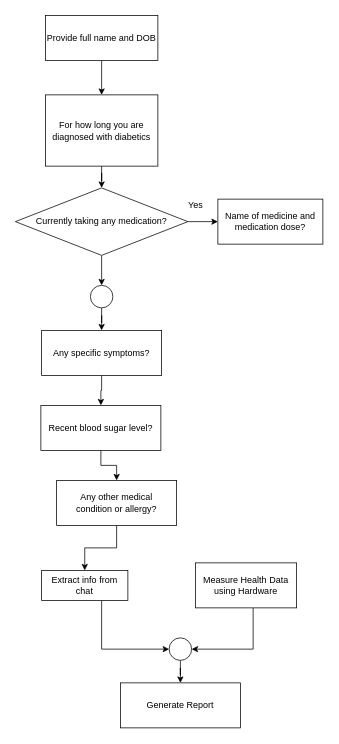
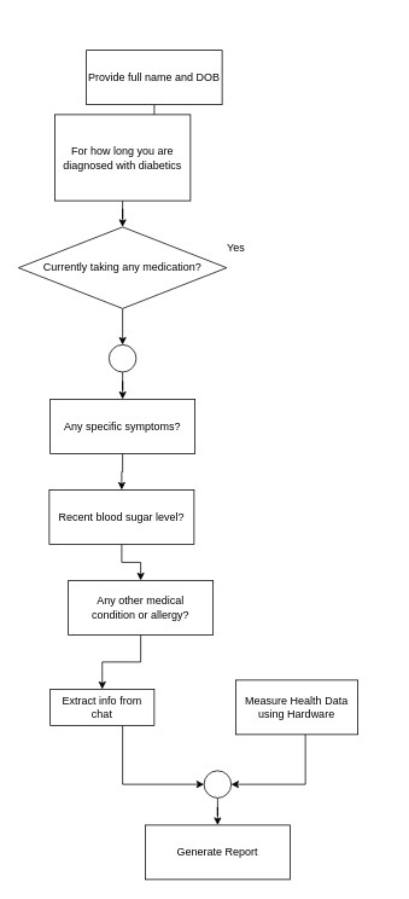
  <mxCell id="0" />
  <mxCell id="1" parent="0" />
  <mxCell id="2" value="" style="edgeStyle=orthogonalEdgeStyle;rounded=0;orthogonalLoop=1;jettySize=auto;html=1;" edge="1" parent="1" source="3" target="5"><mxGeometry relative="1" as="geometry" /></mxCell>
- <mxCell id="3" value="Provide full name and DOB" style="rounded=0;whiteSpace=wrap;html=1;" vertex="1" parent="1"><mxGeometry x="60" y="20" width="150" height="60" as="geometry" /></mxCell>
+ <mxCell id="3" value="Provide full name and DOB" style="rounded=0;whiteSpace=wrap;html=1;" vertex="1" parent="1"><mxGeometry x="95" y="55" width="150" height="60" as="geometry" /></mxCell>
  <mxCell id="4" value="" style="edgeStyle=orthogonalEdgeStyle;rounded=0;orthogonalLoop=1;jettySize=auto;html=1;" edge="1" parent="1" source="5" target="8"><mxGeometry relative="1" as="geometry" /></mxCell>
  <mxCell id="5" value="For how long you are diagnosed with diabetics" style="rounded=0;whiteSpace=wrap;html=1;" vertex="1" parent="1"><mxGeometry x="60" y="126" width="150" height="95" as="geometry" /></mxCell>
- <mxCell id="6" value="" style="edgeStyle=orthogonalEdgeStyle;rounded=0;orthogonalLoop=1;jettySize=auto;html=1;" edge="1" parent="1" source="8" target="11"><mxGeometry relative="1" as="geometry" /></mxCell>
  <mxCell id="7" value="" style="edgeStyle=orthogonalEdgeStyle;rounded=0;orthogonalLoop=1;jettySize=auto;html=1;" edge="1" parent="1" source="8" target="10"><mxGeometry relative="1" as="geometry" /></mxCell>
  <mxCell id="8" value="Currently taking any medication?" style="rhombus;whiteSpace=wrap;html=1;" vertex="1" parent="1"><mxGeometry x="20" y="250" width="230" height="90" as="geometry" /></mxCell>
  <mxCell id="9" value="" style="edgeStyle=orthogonalEdgeStyle;rounded=0;orthogonalLoop=1;jettySize=auto;html=1;" edge="1" parent="1" source="10" target="13"><mxGeometry relative="1" as="geometry" /></mxCell>
  <mxCell id="10" value="" style="ellipse;whiteSpace=wrap;html=1;aspect=fixed;" vertex="1" parent="1"><mxGeometry x="120" y="380" width="30" height="30" as="geometry" /></mxCell>
- <mxCell id="11" value="Name of medicine and medication dose?" style="rounded=0;whiteSpace=wrap;html=1;" vertex="1" parent="1"><mxGeometry x="290" y="265" width="140" height="60" as="geometry" /></mxCell>
  <mxCell id="12" value="" style="edgeStyle=orthogonalEdgeStyle;rounded=0;orthogonalLoop=1;jettySize=auto;html=1;" edge="1" parent="1" source="13" target="15"><mxGeometry relative="1" as="geometry" /></mxCell>
  <mxCell id="13" value="Any specific symptoms?" style="rounded=0;whiteSpace=wrap;html=1;" vertex="1" parent="1"><mxGeometry x="55" y="440" width="160" height="60" as="geometry" /></mxCell>
  <mxCell id="14" value="" style="edgeStyle=orthogonalEdgeStyle;rounded=0;orthogonalLoop=1;jettySize=auto;html=1;" edge="1" parent="1" source="15" target="17"><mxGeometry relative="1" as="geometry" /></mxCell>
  <mxCell id="15" value="Recent blood sugar level?" style="rounded=0;whiteSpace=wrap;html=1;" vertex="1" parent="1"><mxGeometry x="54" y="540" width="160" height="60" as="geometry" /></mxCell>
  <mxCell id="16" value="" style="edgeStyle=orthogonalEdgeStyle;rounded=0;orthogonalLoop=1;jettySize=auto;html=1;" edge="1" parent="1" source="17" target="21"><mxGeometry relative="1" as="geometry" /></mxCell>
  <mxCell id="17" value="Any other medical&lt;br&gt;condition or allergy?" style="rounded=0;whiteSpace=wrap;html=1;" vertex="1" parent="1"><mxGeometry x="75" y="640" width="160" height="60" as="geometry" /></mxCell>
  <mxCell id="18" style="edgeStyle=orthogonalEdgeStyle;rounded=0;orthogonalLoop=1;jettySize=auto;html=1;entryX=1;entryY=0.5;entryDx=0;entryDy=0;" edge="1" parent="1" source="19" target="25"><mxGeometry relative="1" as="geometry"><Array as="points"><mxPoint x="337" y="865" /></Array></mxGeometry></mxCell>
  <mxCell id="19" value="Measure Health Data&lt;br&gt;using Hardware" style="rounded=0;whiteSpace=wrap;html=1;" vertex="1" parent="1"><mxGeometry x="260" y="750" width="135" height="60" as="geometry" /></mxCell>
  <mxCell id="20" style="edgeStyle=orthogonalEdgeStyle;rounded=0;orthogonalLoop=1;jettySize=auto;html=1;" edge="1" parent="1" source="21" target="25"><mxGeometry relative="1" as="geometry"><Array as="points"><mxPoint x="135" y="865" /></Array></mxGeometry></mxCell>
  <mxCell id="21" value="Extract info from chat" style="rounded=0;whiteSpace=wrap;html=1;" vertex="1" parent="1"><mxGeometry x="55" y="760" width="115" height="40" as="geometry" /></mxCell>
  <mxCell id="22" value="Generate Report" style="rounded=0;whiteSpace=wrap;html=1;" vertex="1" parent="1"><mxGeometry x="160" y="910" width="160" height="60" as="geometry" /></mxCell>
  <mxCell id="23" value="Yes" style="text;html=1;align=center;verticalAlign=middle;resizable=0;points=[];autosize=1;strokeColor=none;fillColor=none;" vertex="1" parent="1"><mxGeometry x="240" y="258" width="40" height="30" as="geometry" /></mxCell>
  <mxCell id="24" value="" style="edgeStyle=orthogonalEdgeStyle;rounded=0;orthogonalLoop=1;jettySize=auto;html=1;" edge="1" parent="1" source="25" target="22"><mxGeometry relative="1" as="geometry" /></mxCell>
  <mxCell id="25" value="" style="ellipse;whiteSpace=wrap;html=1;aspect=fixed;" vertex="1" parent="1"><mxGeometry x="225" y="850" width="30" height="30" as="geometry" /></mxCell>
